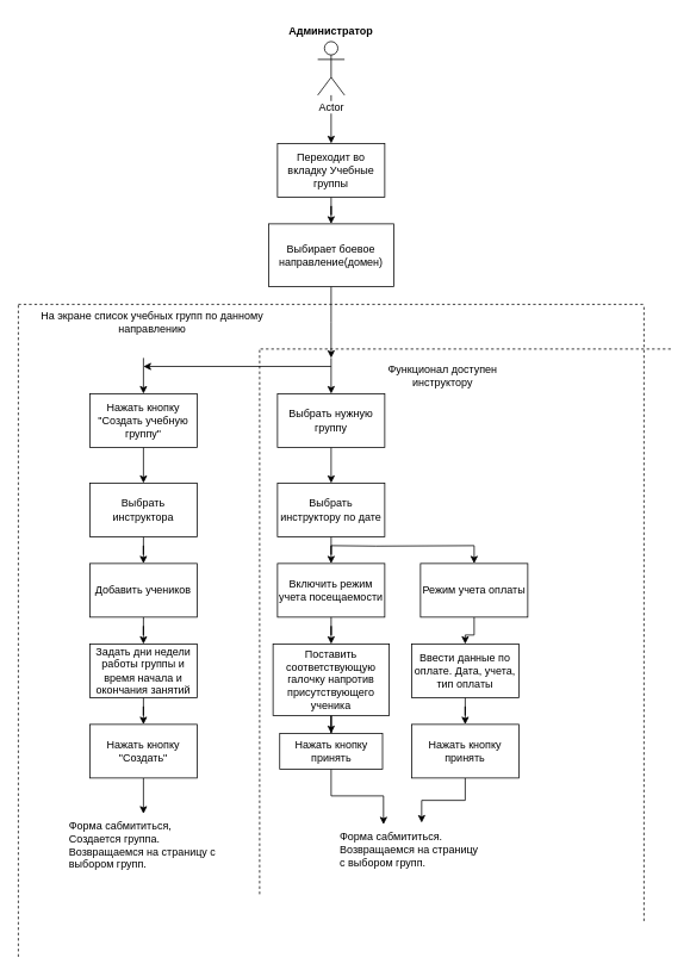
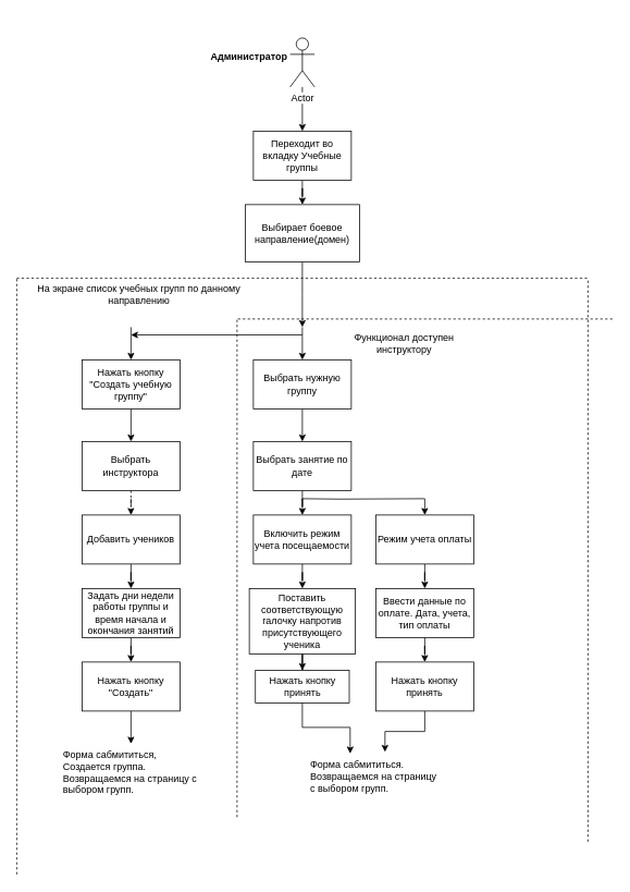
  <mxCell id="0" />
  <mxCell id="1" parent="0" />
  <mxCell id="2" style="edgeStyle=orthogonalEdgeStyle;rounded=0;orthogonalLoop=1;jettySize=auto;html=1;" edge="1" parent="1" source="3" target="6"><mxGeometry relative="1" as="geometry" /></mxCell>
  <mxCell id="3" value="Actor" style="shape=umlActor;verticalLabelPosition=bottom;labelBackgroundColor=#ffffff;verticalAlign=top;html=1;outlineConnect=0;" vertex="1" parent="1"><mxGeometry x="355" y="46" width="30" height="60" as="geometry" /></mxCell>
- <mxCell id="4" value="Администратор" style="text;align=center;fontStyle=1;verticalAlign=middle;spacingLeft=3;spacingRight=3;strokeColor=none;rotatable=0;points=[[0,0.5],[1,0.5]];portConstraint=eastwest;" vertex="1" parent="1"><mxGeometry x="330" y="20" width="80" height="26" as="geometry" /></mxCell>
+ <mxCell id="4" value="Администратор" style="text;align=center;fontStyle=1;verticalAlign=middle;spacingLeft=3;spacingRight=3;strokeColor=none;rotatable=0;points=[[0,0.5],[1,0.5]];portConstraint=eastwest;" vertex="1" parent="1"><mxGeometry x="265" y="55" width="80" height="26" as="geometry" /></mxCell>
  <mxCell id="5" style="edgeStyle=orthogonalEdgeStyle;rounded=0;orthogonalLoop=1;jettySize=auto;html=1;" edge="1" parent="1" source="6" target="8"><mxGeometry relative="1" as="geometry" /></mxCell>
  <mxCell id="6" value="Переходит во вкладку Учебные группы" style="rounded=0;whiteSpace=wrap;html=1;" vertex="1" parent="1"><mxGeometry x="310" y="160" width="120" height="60" as="geometry" /></mxCell>
  <mxCell id="7" style="edgeStyle=orthogonalEdgeStyle;rounded=0;orthogonalLoop=1;jettySize=auto;html=1;" edge="1" parent="1" source="8"><mxGeometry relative="1" as="geometry"><mxPoint x="370" y="400" as="targetPoint" /></mxGeometry></mxCell>
  <mxCell id="8" value="Выбирает боевое направление(домен)" style="rounded=0;whiteSpace=wrap;html=1;" vertex="1" parent="1"><mxGeometry x="300" y="250" width="140" height="70" as="geometry" /></mxCell>
  <mxCell id="9" value="На экране список учебных групп по данному направлению" style="text;html=1;strokeColor=none;fillColor=none;align=center;verticalAlign=middle;whiteSpace=wrap;rounded=0;" vertex="1" parent="1"><mxGeometry x="40" y="340" width="260" height="40" as="geometry" /></mxCell>
  <mxCell id="10" value="" style="endArrow=none;dashed=1;html=1;" edge="1" parent="1"><mxGeometry width="50" height="50" relative="1" as="geometry"><mxPoint x="20" y="340" as="sourcePoint" /><mxPoint x="720" y="340" as="targetPoint" /></mxGeometry></mxCell>
  <mxCell id="11" value="" style="endArrow=classic;html=1;" edge="1" parent="1"><mxGeometry width="50" height="50" relative="1" as="geometry"><mxPoint x="370" y="409.5" as="sourcePoint" /><mxPoint x="160" y="409.5" as="targetPoint" /></mxGeometry></mxCell>
  <mxCell id="12" value="" style="endArrow=classic;html=1;" edge="1" parent="1" target="14"><mxGeometry width="50" height="50" relative="1" as="geometry"><mxPoint x="160" y="400" as="sourcePoint" /><mxPoint x="160" y="440" as="targetPoint" /></mxGeometry></mxCell>
  <mxCell id="13" value="" style="edgeStyle=orthogonalEdgeStyle;rounded=0;orthogonalLoop=1;jettySize=auto;html=1;" edge="1" parent="1" source="14" target="16"><mxGeometry relative="1" as="geometry" /></mxCell>
  <mxCell id="14" value="Нажать кнопку &quot;Создать учебную группу&quot;" style="rounded=0;whiteSpace=wrap;html=1;" vertex="1" parent="1"><mxGeometry x="100" y="440" width="120" height="60" as="geometry" /></mxCell>
- <mxCell id="15" value="" style="edgeStyle=orthogonalEdgeStyle;rounded=0;orthogonalLoop=1;jettySize=auto;html=1;" edge="1" parent="1" source="16" target="18"><mxGeometry relative="1" as="geometry" /></mxCell>
+ <mxCell id="15" value="" style="edgeStyle=orthogonalEdgeStyle;rounded=0;orthogonalLoop=1;jettySize=auto;html=1;dashed=1;" edge="1" parent="1" source="16" target="18"><mxGeometry relative="1" as="geometry" /></mxCell>
  <mxCell id="16" value="Выбрать инструктора" style="rounded=0;whiteSpace=wrap;html=1;" vertex="1" parent="1"><mxGeometry x="100" y="540" width="120" height="60" as="geometry" /></mxCell>
  <mxCell id="17" value="" style="edgeStyle=orthogonalEdgeStyle;rounded=0;orthogonalLoop=1;jettySize=auto;html=1;" edge="1" parent="1" source="18" target="20"><mxGeometry relative="1" as="geometry" /></mxCell>
  <mxCell id="18" value="Добавить учеников" style="rounded=0;whiteSpace=wrap;html=1;" vertex="1" parent="1"><mxGeometry x="100" y="630" width="120" height="60" as="geometry" /></mxCell>
  <mxCell id="19" value="" style="edgeStyle=orthogonalEdgeStyle;rounded=0;orthogonalLoop=1;jettySize=auto;html=1;" edge="1" parent="1" source="20" target="22"><mxGeometry relative="1" as="geometry" /></mxCell>
  <mxCell id="20" value="Задать дни недели работы группы и время начала и окончания занятий" style="rounded=0;whiteSpace=wrap;html=1;" vertex="1" parent="1"><mxGeometry x="100" y="720" width="120" height="60" as="geometry" /></mxCell>
  <mxCell id="21" value="" style="edgeStyle=orthogonalEdgeStyle;rounded=0;orthogonalLoop=1;jettySize=auto;html=1;entryX=0.5;entryY=0;entryDx=0;entryDy=0;" edge="1" parent="1" source="22" target="23"><mxGeometry relative="1" as="geometry"><mxPoint x="160" y="950" as="targetPoint" /></mxGeometry></mxCell>
  <mxCell id="22" value="Нажать кнопку &quot;Создать&quot;" style="rounded=0;whiteSpace=wrap;html=1;" vertex="1" parent="1"><mxGeometry x="100" y="810" width="120" height="60" as="geometry" /></mxCell>
  <mxCell id="23" value="Форма сабмититься, Создается группа. Возвращаемся на страницу с выбором групп." style="text;html=1;strokeColor=none;fillColor=none;align=left;verticalAlign=middle;whiteSpace=wrap;rounded=0;" vertex="1" parent="1"><mxGeometry x="75" y="910" width="170" height="70" as="geometry" /></mxCell>
  <mxCell id="24" value="" style="endArrow=classic;html=1;" edge="1" parent="1"><mxGeometry width="50" height="50" relative="1" as="geometry"><mxPoint x="370" y="400" as="sourcePoint" /><mxPoint x="370" y="440" as="targetPoint" /></mxGeometry></mxCell>
  <mxCell id="25" value="" style="edgeStyle=orthogonalEdgeStyle;rounded=0;orthogonalLoop=1;jettySize=auto;html=1;" edge="1" parent="1" source="26" target="29"><mxGeometry relative="1" as="geometry" /></mxCell>
  <mxCell id="26" value="Выбрать нужную группу" style="rounded=0;whiteSpace=wrap;html=1;" vertex="1" parent="1"><mxGeometry x="310" y="440" width="120" height="60" as="geometry" /></mxCell>
  <mxCell id="27" value="" style="edgeStyle=orthogonalEdgeStyle;rounded=0;orthogonalLoop=1;jettySize=auto;html=1;" edge="1" parent="1" target="37"><mxGeometry relative="1" as="geometry"><mxPoint x="370" y="610" as="sourcePoint" /></mxGeometry></mxCell>
  <mxCell id="28" value="" style="edgeStyle=orthogonalEdgeStyle;rounded=0;orthogonalLoop=1;jettySize=auto;html=1;" edge="1" parent="1" source="29" target="30"><mxGeometry relative="1" as="geometry" /></mxCell>
- <mxCell id="29" value="Выбрать инструктору по дате" style="rounded=0;whiteSpace=wrap;html=1;" vertex="1" parent="1"><mxGeometry x="310" y="540" width="120" height="60" as="geometry" /></mxCell>
+ <mxCell id="29" value="Выбрать занятие по дате" style="rounded=0;whiteSpace=wrap;html=1;" vertex="1" parent="1"><mxGeometry x="310" y="540" width="120" height="60" as="geometry" /></mxCell>
  <mxCell id="30" value="Включить режим учета посещаемости" style="rounded=0;whiteSpace=wrap;html=1;" vertex="1" parent="1"><mxGeometry x="310" y="630" width="120" height="60" as="geometry" /></mxCell>
  <mxCell id="31" value="" style="edgeStyle=orthogonalEdgeStyle;rounded=0;orthogonalLoop=1;jettySize=auto;html=1;exitX=0.5;exitY=1;exitDx=0;exitDy=0;" edge="1" parent="1" source="30" target="33"><mxGeometry relative="1" as="geometry"><mxPoint x="370" y="780" as="sourcePoint" /></mxGeometry></mxCell>
  <mxCell id="32" value="" style="edgeStyle=orthogonalEdgeStyle;rounded=0;orthogonalLoop=1;jettySize=auto;html=1;" edge="1" parent="1" source="33" target="35"><mxGeometry relative="1" as="geometry" /></mxCell>
  <mxCell id="33" value="Поставить соответствующую галочку напротив присутствующего ученика" style="rounded=0;whiteSpace=wrap;html=1;" vertex="1" parent="1"><mxGeometry x="305" y="720" width="130" height="80" as="geometry" /></mxCell>
  <mxCell id="34" value="" style="edgeStyle=orthogonalEdgeStyle;rounded=0;orthogonalLoop=1;jettySize=auto;html=1;entryX=0.409;entryY=0.033;entryDx=0;entryDy=0;entryPerimeter=0;" edge="1" parent="1" source="35" target="43"><mxGeometry relative="1" as="geometry"><mxPoint x="370" y="900" as="targetPoint" /></mxGeometry></mxCell>
  <mxCell id="35" value="Нажать кнопку принять" style="rounded=0;whiteSpace=wrap;html=1;" vertex="1" parent="1"><mxGeometry x="312.5" y="820" width="115" height="40" as="geometry" /></mxCell>
  <mxCell id="36" value="" style="edgeStyle=orthogonalEdgeStyle;rounded=0;orthogonalLoop=1;jettySize=auto;html=1;" edge="1" parent="1" source="37" target="39"><mxGeometry relative="1" as="geometry" /></mxCell>
- <mxCell id="37" value="Режим учета оплаты" style="rounded=0;whiteSpace=wrap;html=1;" vertex="1" parent="1"><mxGeometry x="470" y="630" width="120" height="60" as="geometry" /></mxCell>
+ <mxCell id="37" value="Режим учета оплаты" style="rounded=0;whiteSpace=wrap;html=1;" vertex="1" parent="1"><mxGeometry x="460" y="630" width="120" height="60" as="geometry" /></mxCell>
  <mxCell id="38" value="" style="edgeStyle=orthogonalEdgeStyle;rounded=0;orthogonalLoop=1;jettySize=auto;html=1;" edge="1" parent="1" source="39" target="41"><mxGeometry relative="1" as="geometry" /></mxCell>
  <mxCell id="39" value="Ввести данные по оплате. Дата, учета, тип оплаты" style="rounded=0;whiteSpace=wrap;html=1;" vertex="1" parent="1"><mxGeometry x="460" y="720" width="120" height="60" as="geometry" /></mxCell>
  <mxCell id="40" value="" style="edgeStyle=orthogonalEdgeStyle;rounded=0;orthogonalLoop=1;jettySize=auto;html=1;entryX=0.75;entryY=0;entryDx=0;entryDy=0;" edge="1" parent="1" source="41" target="43"><mxGeometry relative="1" as="geometry"><mxPoint x="520" y="950" as="targetPoint" /></mxGeometry></mxCell>
  <mxCell id="41" value="Нажать кнопку принять" style="rounded=0;whiteSpace=wrap;html=1;" vertex="1" parent="1"><mxGeometry x="460" y="810" width="120" height="60" as="geometry" /></mxCell>
  <mxCell id="42" value="Функционал доступен инструктору&lt;br&gt;" style="text;html=1;strokeColor=none;fillColor=none;align=center;verticalAlign=middle;whiteSpace=wrap;rounded=0;" vertex="1" parent="1"><mxGeometry x="410" y="410" width="170" height="20" as="geometry" /></mxCell>
  <mxCell id="43" value="&lt;span style=&quot;white-space: nowrap&quot;&gt;Форма сабмититься.&lt;/span&gt;&lt;br style=&quot;white-space: nowrap&quot;&gt;&lt;span style=&quot;white-space: nowrap&quot;&gt;Возвращаемся на страницу&lt;br&gt;с выбором групп.&lt;/span&gt;" style="text;html=1;strokeColor=none;fillColor=none;align=left;verticalAlign=middle;rounded=0;whiteSpace=wrap;" vertex="1" parent="1"><mxGeometry x="377.5" y="920" width="125" height="60" as="geometry" /></mxCell>
  <mxCell id="44" value="" style="endArrow=none;dashed=1;html=1;" edge="1" parent="1"><mxGeometry width="50" height="50" relative="1" as="geometry"><mxPoint x="290" y="1000" as="sourcePoint" /><mxPoint x="290" y="390" as="targetPoint" /></mxGeometry></mxCell>
  <mxCell id="45" value="" style="endArrow=none;dashed=1;html=1;" edge="1" parent="1"><mxGeometry width="50" height="50" relative="1" as="geometry"><mxPoint x="750" y="390" as="sourcePoint" /><mxPoint x="290" y="390" as="targetPoint" /></mxGeometry></mxCell>
  <mxCell id="46" value="" style="endArrow=none;dashed=1;html=1;" edge="1" parent="1"><mxGeometry width="50" height="50" relative="1" as="geometry"><mxPoint x="20" y="1070" as="sourcePoint" /><mxPoint x="20" y="340" as="targetPoint" /></mxGeometry></mxCell>
  <mxCell id="47" value="" style="endArrow=none;dashed=1;html=1;" edge="1" parent="1"><mxGeometry width="50" height="50" relative="1" as="geometry"><mxPoint x="720" y="1030" as="sourcePoint" /><mxPoint x="720" y="340" as="targetPoint" /></mxGeometry></mxCell>
